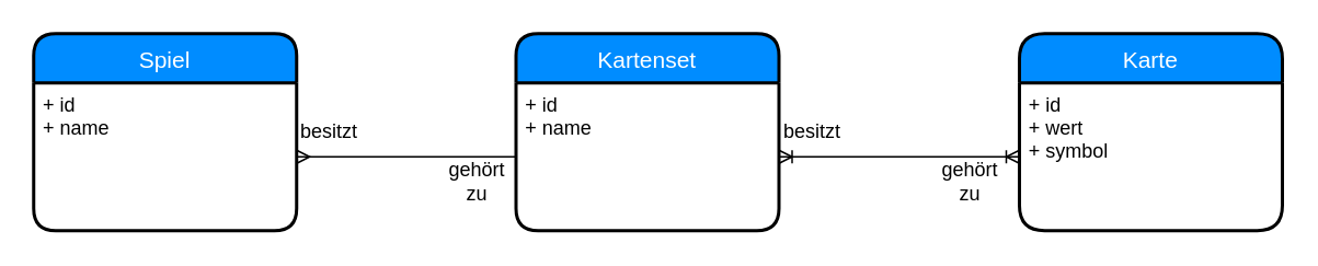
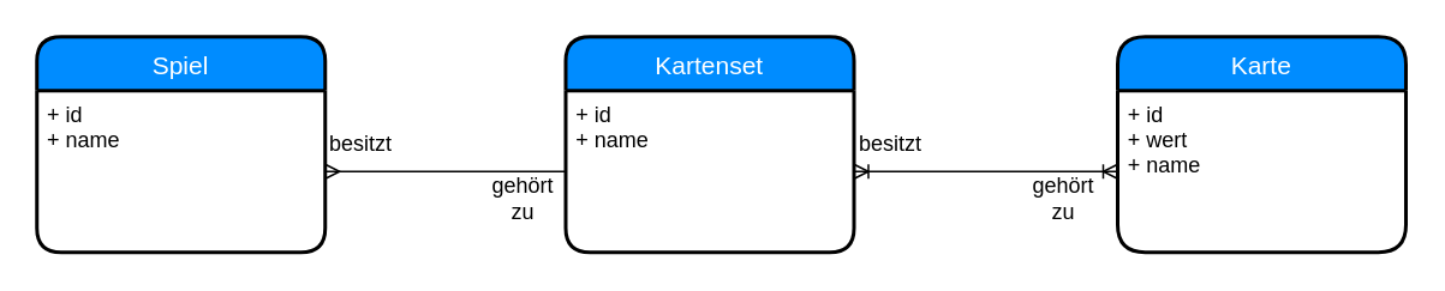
  <mxCell id="0" />
  <mxCell id="1" parent="0" />
  <mxCell id="2" value="Spiel" style="swimlane;childLayout=stackLayout;horizontal=1;startSize=30;horizontalStack=0;fillColor=#008cff;fontColor=#FFFFFF;rounded=1;fontSize=14;fontStyle=0;strokeWidth=2;resizeParent=0;resizeLast=1;shadow=0;dashed=0;align=center;" vertex="1" parent="1"><mxGeometry x="20" y="20" width="160" height="120" as="geometry" /></mxCell>
  <mxCell id="3" value="+ id&#10;+ name&#10;" style="align=left;strokeColor=none;fillColor=none;spacingLeft=4;fontSize=12;verticalAlign=top;resizable=0;rotatable=0;part=1;" vertex="1" parent="2"><mxGeometry y="30" width="160" height="90" as="geometry" /></mxCell>
  <mxCell id="4" value="" style="edgeStyle=entityRelationEdgeStyle;fontSize=12;html=1;endArrow=none;exitX=1;exitY=0.5;exitDx=0;exitDy=0;startArrow=ERmany;startFill=0;endFill=0;entryX=0;entryY=0.5;entryDx=0;entryDy=0;" edge="1" parent="1" source="3" target="6"><mxGeometry width="100" height="100" relative="1" as="geometry"><mxPoint x="312" y="95" as="sourcePoint" /><mxPoint x="280" y="100" as="targetPoint" /></mxGeometry></mxCell>
  <mxCell id="5" value="Kartenset" style="swimlane;childLayout=stackLayout;horizontal=1;startSize=30;horizontalStack=0;fillColor=#008cff;fontColor=#FFFFFF;rounded=1;fontSize=14;fontStyle=0;strokeWidth=2;resizeParent=0;resizeLast=1;shadow=0;dashed=0;align=center;" vertex="1" parent="1"><mxGeometry x="313.5" y="20" width="160" height="120" as="geometry" /></mxCell>
  <mxCell id="6" value="+ id&#10;+ name&#10;" style="align=left;strokeColor=none;fillColor=none;spacingLeft=4;fontSize=12;verticalAlign=top;resizable=0;rotatable=0;part=1;" vertex="1" parent="5"><mxGeometry y="30" width="160" height="90" as="geometry" /></mxCell>
  <mxCell id="7" value="Karte" style="swimlane;childLayout=stackLayout;horizontal=1;startSize=30;horizontalStack=0;fillColor=#008cff;fontColor=#FFFFFF;rounded=1;fontSize=14;fontStyle=0;strokeWidth=2;resizeParent=0;resizeLast=1;shadow=0;dashed=0;align=center;arcSize=17;" vertex="1" parent="1"><mxGeometry x="619.833" y="20" width="160" height="120" as="geometry" /></mxCell>
- <mxCell id="8" value="+ id&#10;+ wert&#10;+ symbol&#10;" style="align=left;strokeColor=none;fillColor=none;spacingLeft=4;fontSize=12;verticalAlign=top;resizable=0;rotatable=0;part=1;" vertex="1" parent="7"><mxGeometry y="30" width="160" height="90" as="geometry" /></mxCell>
+ <mxCell id="8" value="+ id&#10;+ wert&#10;+ name&#10;" style="align=left;strokeColor=none;fillColor=none;spacingLeft=4;fontSize=12;verticalAlign=top;resizable=0;rotatable=0;part=1;" vertex="1" parent="7"><mxGeometry y="30" width="160" height="90" as="geometry" /></mxCell>
  <mxCell id="9" value="" style="edgeStyle=entityRelationEdgeStyle;fontSize=12;html=1;endArrow=ERoneToMany;startArrow=ERoneToMany;exitX=1;exitY=0.5;exitDx=0;exitDy=0;entryX=0;entryY=0.5;entryDx=0;entryDy=0;" edge="1" parent="1" source="6" target="8"><mxGeometry width="100" height="100" relative="1" as="geometry"><mxPoint x="40" y="260" as="sourcePoint" /><mxPoint x="140" y="160" as="targetPoint" /></mxGeometry></mxCell>
  <mxCell id="10" value="besitzt" style="text;html=1;strokeColor=none;fillColor=none;align=center;verticalAlign=middle;whiteSpace=wrap;rounded=0;" vertex="1" parent="1"><mxGeometry x="180" y="70" width="40" height="20" as="geometry" /></mxCell>
  <mxCell id="11" value="gehört&lt;br&gt;zu&lt;br&gt;" style="text;html=1;strokeColor=none;fillColor=none;align=center;verticalAlign=middle;whiteSpace=wrap;rounded=0;" vertex="1" parent="1"><mxGeometry x="270" y="100" width="40" height="20" as="geometry" /></mxCell>
  <mxCell id="12" value="besitzt" style="text;html=1;strokeColor=none;fillColor=none;align=center;verticalAlign=middle;whiteSpace=wrap;rounded=0;" vertex="1" parent="1"><mxGeometry x="473.5" y="70" width="40" height="20" as="geometry" /></mxCell>
  <mxCell id="13" value="gehört&lt;br&gt;zu&lt;br&gt;" style="text;html=1;strokeColor=none;fillColor=none;align=center;verticalAlign=middle;whiteSpace=wrap;rounded=0;" vertex="1" parent="1"><mxGeometry x="570" y="100" width="40" height="20" as="geometry" /></mxCell>
